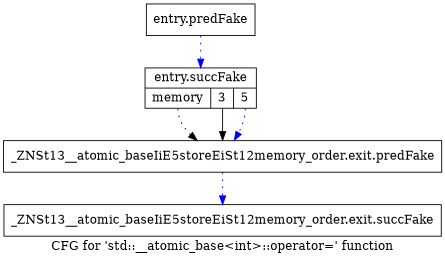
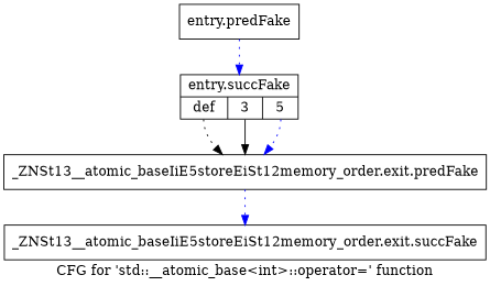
  digraph {
    label="CFG for 'std::__atomic_base\<int\>::operator=' function"
    node [shape=record filename="/tools/Xilinx/Vitis_HLS/2023.1/tps/lnx64/gcc-8.3.0/lib/gcc/x86_64-pc-linux-gnu/8.3.0/../../../../include/c++/8.3.0/bits/atomic_base.h" linenumber=268]
    edge [execusionnum=1 filename="/tools/Xilinx/Vitis_HLS/2023.1/tps/lnx64/gcc-8.3.0/lib/gcc/x86_64-pc-linux-gnu/8.3.0/../../../../include/c++/8.3.0/bits/atomic_base.h" color=blue style=dotted]
    n1 [label="{entry.predFake}" filename="" linenumber=""]
-   n2 [label="{entry.succFake|{<s0>memory|<s1>3|<s2>5}}" linenumber=374]
+   n2 [label="{entry.succFake|{<s0>def|<s1>3|<s2>5}}" linenumber=374]
    n3 [label="{_ZNSt13__atomic_baseIiE5storeEiSt12memory_order.exit.predFake}"]
    n4 [label="{_ZNSt13__atomic_baseIiE5storeEiSt12memory_order.exit.succFake}"]
    n1 -> n2
    n2 -> n3 [tailport=s0 color=black]
    n2 -> n3 [tailport=s1 color=black style=solid]
    n2 -> n3 [tailport=s2]
    n3 -> n4 [execusionnum=3]
  }
